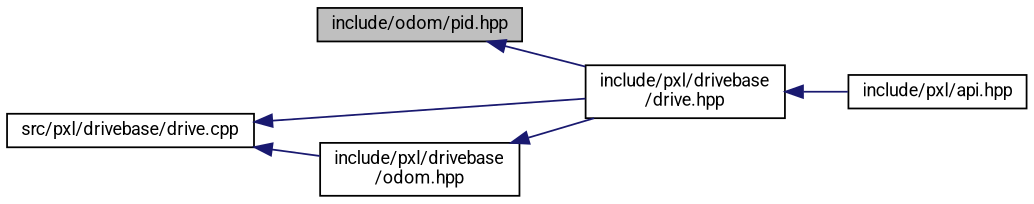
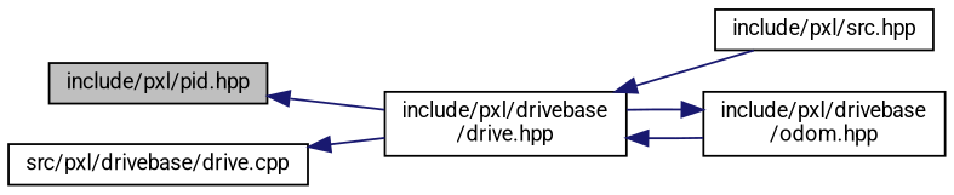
  digraph {
    fontname=Roboto
    rankdir=LR
    node [color=black fillcolor=white fontname=Roboto fontsize=10 shape=record style=filled]
    edge [color=midnightblue dir=back fontname=Roboto fontsize=10 labelfontname=Helvetica labelfontsize=10 style=solid]
-   n1 [fillcolor=grey75 fontcolor=black height=0.2 label="include/odom/pid.hpp" width=0.4]
+   n1 [fillcolor=grey75 fontcolor=black height=0.2 label="include/pxl/pid.hpp" width=0.4]
    n2 [height=0.2 label="include/pxl/drivebase\l/drive.hpp" width=0.4]
-   n3 [height=0.2 label="include/pxl/api.hpp" width=0.4]
+   n3 [height=0.2 label="include/pxl/src.hpp" width=0.4]
    n4 [height=0.2 label="include/pxl/drivebase\l/odom.hpp" width=0.4]
    n5 [height=0.2 label="src/pxl/drivebase/drive.cpp" width=0.4]
    n1 -> n2
    n2 -> n3
-   n5 -> n4
+   n2 -> n4
    n4 -> n2
    n5 -> n2
  }
